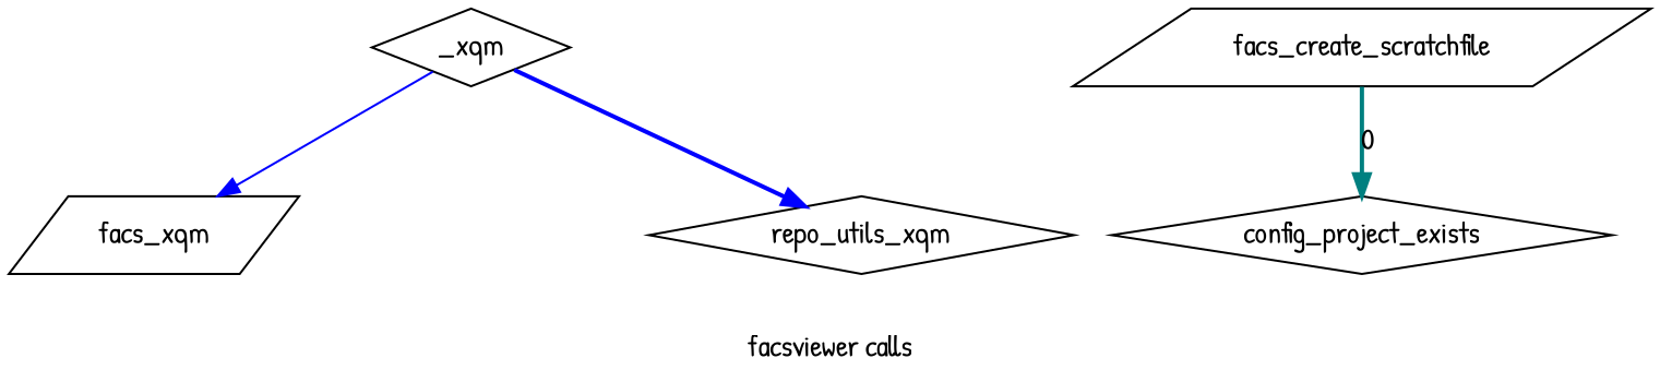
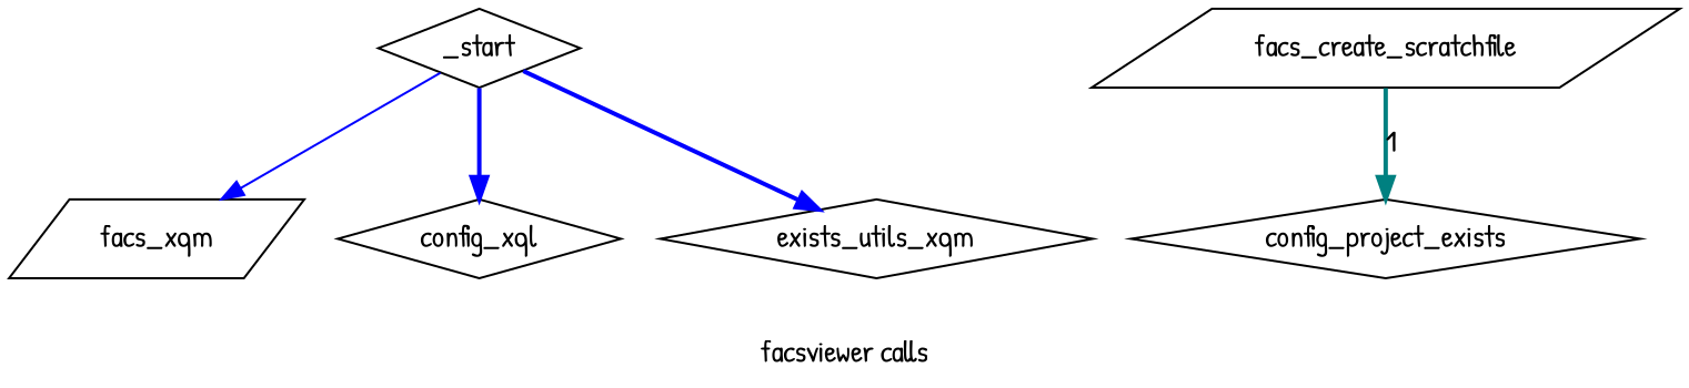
  digraph {
    fontname="Patrick Hand"
    label="facsviewer calls"
    rankdir=TB
    node [fontname="Patrick Hand" shape=diamond]
    edge [color=blue fontname="Patrick Hand" style=bold]
    n1 [label=facs_xqm shape=parallelogram]
-   _start [label=_xqm]
-   repo_utils_xqm
+   _start
+   config_xql
+   repo_utils_xqm [label=exists_utils_xqm]
    facs_create_scratchfile [shape=parallelogram]
    config_project_exists
    _start -> n1 [style=solid]
+   _start -> config_xql
    _start -> repo_utils_xqm
-   facs_create_scratchfile -> config_project_exists [color=teal label=0]
+   facs_create_scratchfile -> config_project_exists [color=teal label=1]
  }
